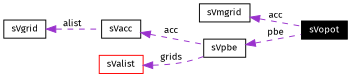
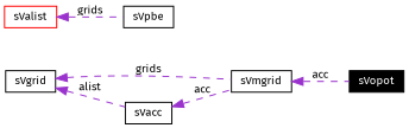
  digraph {
    fontname="Fira Sans"
    rankdir=LR
    node [color=black fontname="Fira Sans" fontsize=10 shape=box]
    edge [color=darkorchid3 dir=back fontname="Fira Sans" fontsize=10 style=dashed]
    n1 [fontcolor=white height=0.2 label=sVopot style=filled width=0.4]
    n2 [height=0.2 label=sVmgrid width=0.4]
    n3 [height=0.2 label=sVgrid width=0.4]
    n4 [height=0.2 label=sVacc width=0.4]
    n5 [height=0.2 label=sVpbe width=0.4]
    n6 [color=red height=0.2 label=sValist width=0.4]
    n2 -> n1 [label=acc]
+   n3 -> n2 [label=grids]
    n3 -> n4 [label=alist]
-   n4 -> n5 [label=acc]
-   n5 -> n1 [label=pbe]
+   n4 -> n2 [label=acc]
    n6 -> n5 [label=grids]
  }
